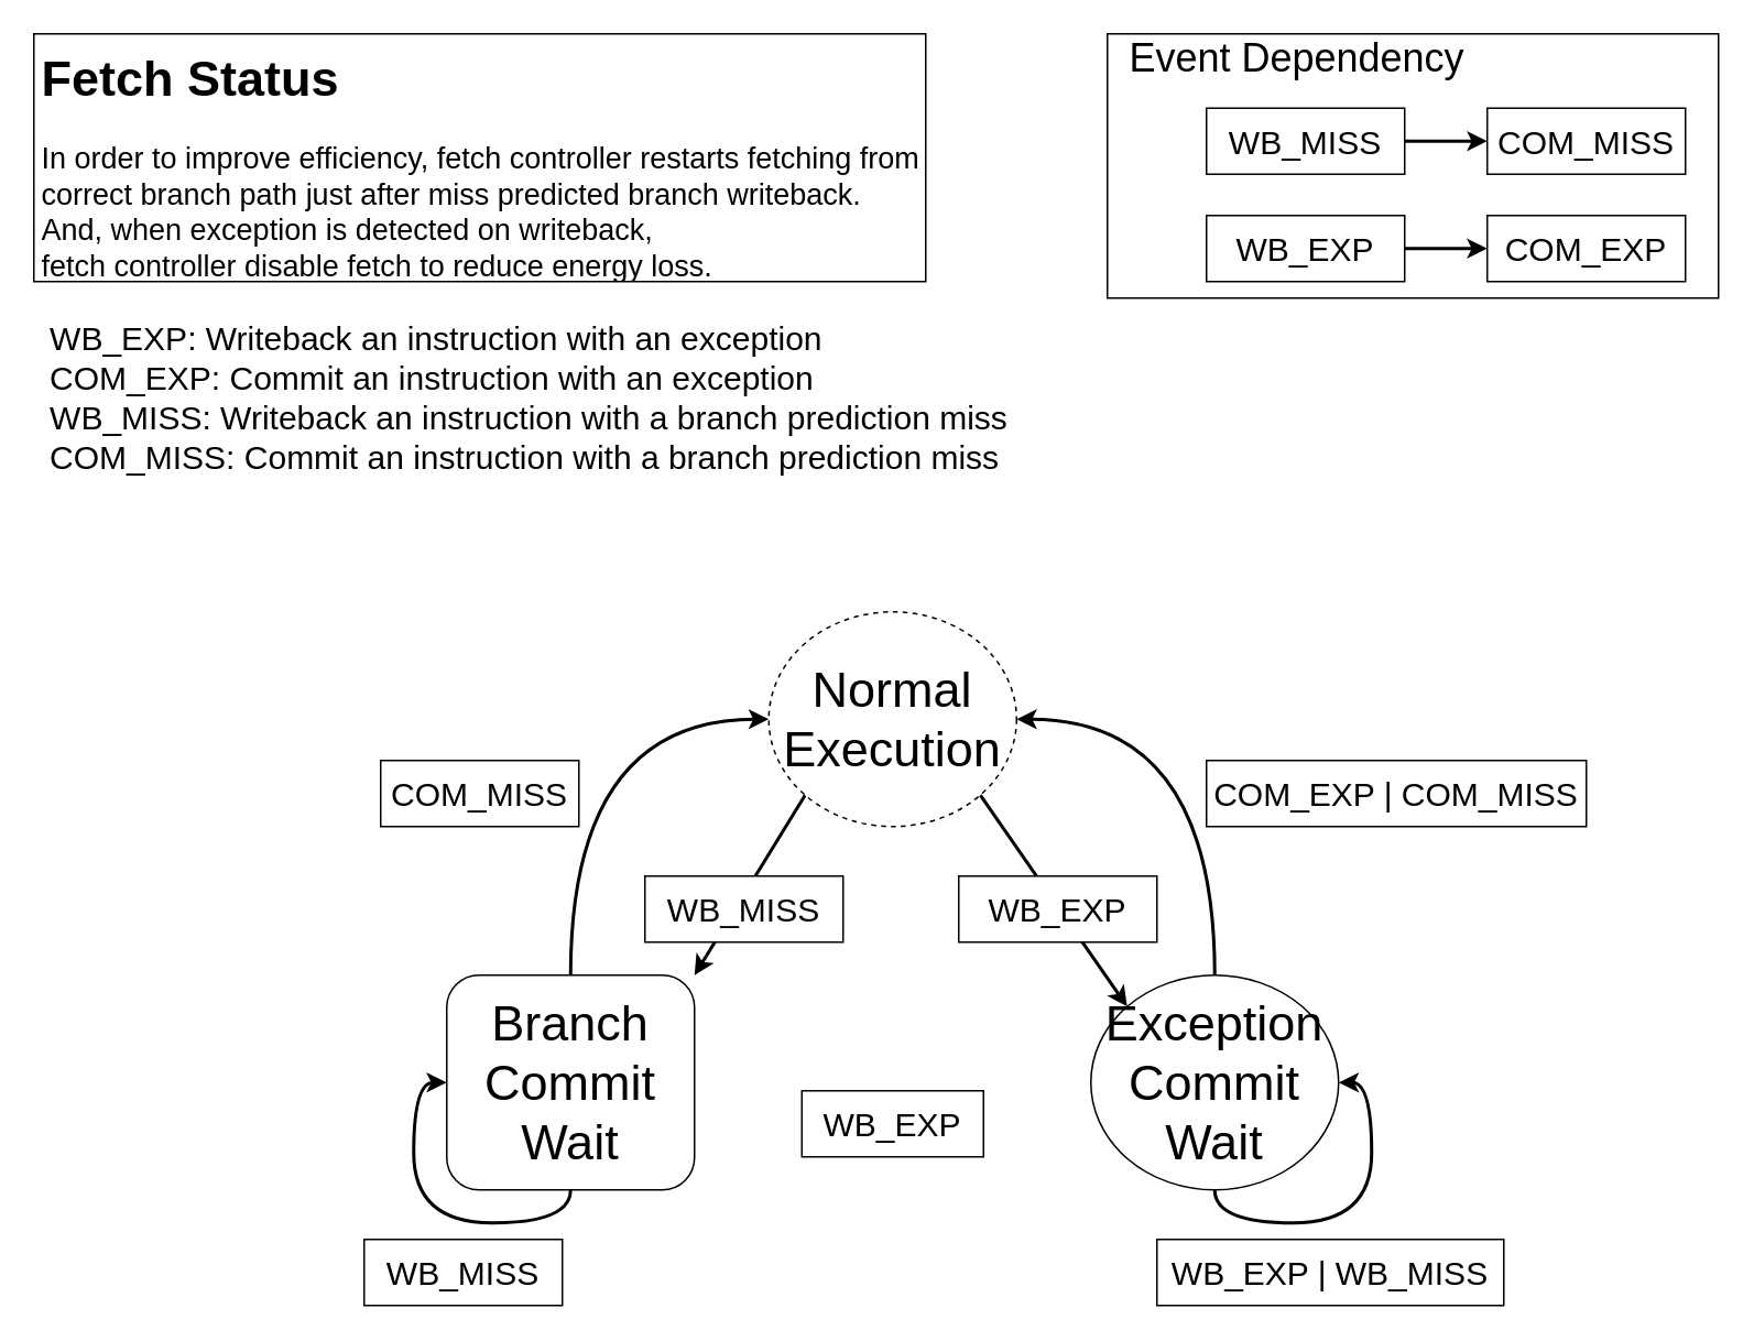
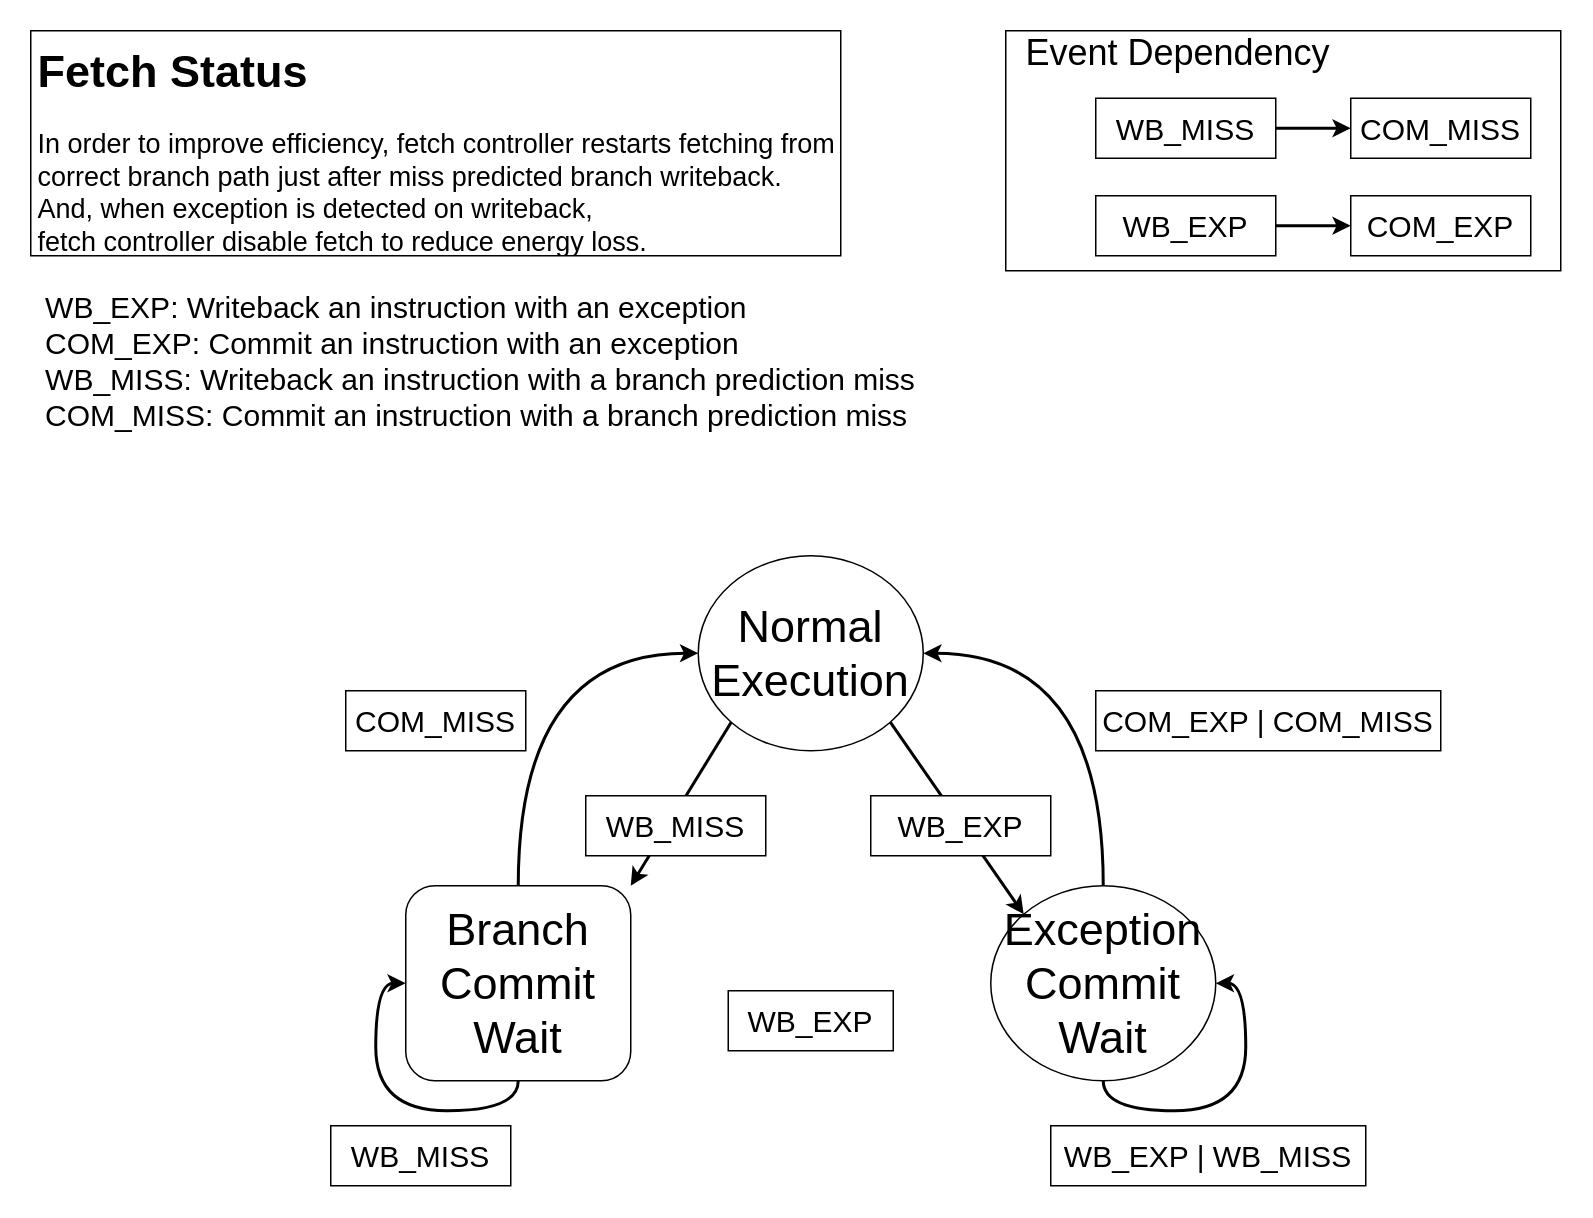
  <mxCell id="0" />
  <mxCell id="1" parent="0" />
  <mxCell id="2" value="&lt;h1 style=&quot;font-size: 30px&quot;&gt;&lt;font style=&quot;font-size: 30px&quot;&gt;Fetch Status&lt;/font&gt;&lt;/h1&gt;&lt;p style=&quot;font-size: 18px&quot;&gt;In order to improve efficiency, fetch controller restarts fetching from correct branch path just after miss predicted branch writeback.&lt;br&gt;And, when exception is detected on writeback,&lt;br&gt;fetch controller disable fetch to reduce energy loss.&lt;/p&gt;" style="text;html=1;spacing=5;spacingTop=-20;whiteSpace=wrap;overflow=hidden;strokeColor=#000000;" vertex="1" parent="1"><mxGeometry x="20" y="20" width="540" height="150" as="geometry" /></mxCell>
  <mxCell id="3" style="edgeStyle=orthogonalEdgeStyle;curved=1;rounded=0;orthogonalLoop=1;jettySize=auto;html=1;exitX=0.5;exitY=0;exitDx=0;exitDy=0;entryX=0;entryY=0.5;entryDx=0;entryDy=0;strokeWidth=2;" edge="1" parent="1" source="4" target="7"><mxGeometry relative="1" as="geometry" /></mxCell>
  <mxCell id="4" value="&lt;font style=&quot;font-size: 30px&quot;&gt;Branch&lt;br&gt;Commit&lt;br&gt;Wait&lt;br&gt;&lt;/font&gt;" style="whiteSpace=wrap;html=1;rounded=1;" vertex="1" parent="1"><mxGeometry x="270" y="590" width="150" height="130" as="geometry" /></mxCell>
  <mxCell id="5" style="orthogonalLoop=1;jettySize=auto;html=1;exitX=0;exitY=1;exitDx=0;exitDy=0;entryX=1;entryY=0;entryDx=0;entryDy=0;strokeWidth=2;" edge="1" parent="1" source="7" target="4"><mxGeometry relative="1" as="geometry" /></mxCell>
  <mxCell id="6" style="edgeStyle=none;orthogonalLoop=1;jettySize=auto;html=1;exitX=1;exitY=1;exitDx=0;exitDy=0;entryX=0;entryY=0;entryDx=0;entryDy=0;strokeWidth=2;" edge="1" parent="1" source="7" target="9"><mxGeometry relative="1" as="geometry" /></mxCell>
- <mxCell id="7" value="&lt;font style=&quot;font-size: 30px&quot;&gt;Normal&lt;br&gt;Execution&lt;br&gt;&lt;/font&gt;" style="ellipse;whiteSpace=wrap;html=1;dashed=1;" vertex="1" parent="1"><mxGeometry x="465" y="370" width="150" height="130" as="geometry" /></mxCell>
+ <mxCell id="7" value="&lt;font style=&quot;font-size: 30px&quot;&gt;Normal&lt;br&gt;Execution&lt;br&gt;&lt;/font&gt;" style="ellipse;whiteSpace=wrap;html=1;" vertex="1" parent="1"><mxGeometry x="465" y="370" width="150" height="130" as="geometry" /></mxCell>
  <mxCell id="8" style="edgeStyle=orthogonalEdgeStyle;curved=1;rounded=0;orthogonalLoop=1;jettySize=auto;html=1;exitX=0.5;exitY=0;exitDx=0;exitDy=0;entryX=1;entryY=0.5;entryDx=0;entryDy=0;strokeWidth=2;" edge="1" parent="1" source="9" target="7"><mxGeometry relative="1" as="geometry" /></mxCell>
  <mxCell id="9" value="&lt;font style=&quot;font-size: 30px&quot;&gt;Exception&lt;br&gt;Commit&lt;br&gt;Wait&lt;br&gt;&lt;/font&gt;" style="ellipse;whiteSpace=wrap;html=1;" vertex="1" parent="1"><mxGeometry x="660" y="590" width="150" height="130" as="geometry" /></mxCell>
  <mxCell id="10" value="&lt;div style=&quot;text-align: left&quot;&gt;&lt;span style=&quot;font-size: 20px&quot;&gt;WB_EXP: Writeback an instruction with an exception&lt;/span&gt;&lt;/div&gt;&lt;font style=&quot;font-size: 20px&quot;&gt;&lt;div style=&quot;text-align: left&quot;&gt;&lt;span&gt;COM_EXP: Commit an instruction with an exception&lt;/span&gt;&lt;/div&gt;&lt;div style=&quot;text-align: left&quot;&gt;&lt;span&gt;WB_MISS: Writeback an instruction with a branch prediction miss&lt;/span&gt;&lt;/div&gt;&lt;div style=&quot;text-align: left&quot;&gt;&lt;span&gt;COM_MISS: Commit an instruction with a branch prediction miss&lt;/span&gt;&lt;/div&gt;&lt;/font&gt;" style="text;html=1;strokeColor=none;fillColor=none;align=center;verticalAlign=middle;whiteSpace=wrap;" vertex="1" parent="1"><mxGeometry x="20" y="180" width="600" height="120" as="geometry" /></mxCell>
  <mxCell id="11" value="&lt;font style=&quot;font-size: 20px&quot;&gt;WB_EXP&lt;/font&gt;" style="text;html=1;align=center;verticalAlign=middle;whiteSpace=wrap;fillColor=#ffffff;strokeColor=#000000;" vertex="1" parent="1"><mxGeometry x="485" y="660" width="110" height="40" as="geometry" /></mxCell>
  <mxCell id="12" style="edgeStyle=orthogonalEdgeStyle;curved=1;rounded=0;orthogonalLoop=1;jettySize=auto;html=1;exitX=0.5;exitY=1;exitDx=0;exitDy=0;entryX=1;entryY=0.5;entryDx=0;entryDy=0;strokeWidth=2;" edge="1" parent="1" source="9" target="9"><mxGeometry relative="1" as="geometry" /></mxCell>
  <mxCell id="13" value="&lt;font style=&quot;font-size: 20px&quot;&gt;WB_EXP | WB_MISS&lt;/font&gt;" style="text;html=1;align=center;verticalAlign=middle;whiteSpace=wrap;fillColor=#ffffff;strokeColor=#000000;" vertex="1" parent="1"><mxGeometry x="700" y="750" width="210" height="40" as="geometry" /></mxCell>
  <mxCell id="14" style="edgeStyle=orthogonalEdgeStyle;curved=1;rounded=0;orthogonalLoop=1;jettySize=auto;html=1;exitX=0.5;exitY=1;exitDx=0;exitDy=0;entryX=0;entryY=0.5;entryDx=0;entryDy=0;strokeWidth=2;" edge="1" parent="1" source="4" target="4"><mxGeometry relative="1" as="geometry"><Array as="points"><mxPoint x="345" y="740" /><mxPoint x="250" y="740" /><mxPoint x="250" y="655" /></Array></mxGeometry></mxCell>
  <mxCell id="15" value="&lt;font style=&quot;font-size: 20px&quot;&gt;WB_MISS&lt;/font&gt;" style="text;html=1;align=center;verticalAlign=middle;whiteSpace=wrap;fillColor=#ffffff;strokeColor=#000000;" vertex="1" parent="1"><mxGeometry x="220" y="750" width="120" height="40" as="geometry" /></mxCell>
  <mxCell id="16" value="&lt;font style=&quot;font-size: 20px&quot;&gt;WB_MISS&lt;/font&gt;" style="text;html=1;align=center;verticalAlign=middle;whiteSpace=wrap;fillColor=#ffffff;strokeColor=#000000;" vertex="1" parent="1"><mxGeometry x="390" y="530" width="120" height="40" as="geometry" /></mxCell>
  <mxCell id="17" value="&lt;font style=&quot;font-size: 20px&quot;&gt;WB_EXP&lt;/font&gt;" style="text;html=1;align=center;verticalAlign=middle;whiteSpace=wrap;fillColor=#ffffff;strokeColor=#000000;" vertex="1" parent="1"><mxGeometry x="580" y="530" width="120" height="40" as="geometry" /></mxCell>
  <mxCell id="18" value="" style="group" vertex="1" connectable="0" parent="1"><mxGeometry x="650" y="20" width="390" height="160" as="geometry" /></mxCell>
  <mxCell id="19" value="" style="rounded=0;whiteSpace=wrap;html=1;strokeColor=#000000;fillColor=#ffffff;" vertex="1" parent="18"><mxGeometry x="20" width="370" height="160" as="geometry" /></mxCell>
  <mxCell id="20" value="&lt;font style=&quot;font-size: 20px&quot;&gt;WB_MISS&lt;/font&gt;" style="text;html=1;align=center;verticalAlign=middle;whiteSpace=wrap;fillColor=#ffffff;strokeColor=#000000;" vertex="1" parent="18"><mxGeometry x="80" y="45" width="120" height="40" as="geometry" /></mxCell>
  <mxCell id="21" value="&lt;font style=&quot;font-size: 20px&quot;&gt;COM_MISS&lt;/font&gt;" style="text;html=1;align=center;verticalAlign=middle;whiteSpace=wrap;fillColor=#ffffff;strokeColor=#000000;" vertex="1" parent="18"><mxGeometry x="250" y="45" width="120" height="40" as="geometry" /></mxCell>
  <mxCell id="22" style="edgeStyle=orthogonalEdgeStyle;curved=1;rounded=0;orthogonalLoop=1;jettySize=auto;html=1;exitX=1;exitY=0.5;exitDx=0;exitDy=0;entryX=0;entryY=0.5;entryDx=0;entryDy=0;strokeWidth=2;" edge="1" parent="18" source="20" target="21"><mxGeometry relative="1" as="geometry" /></mxCell>
  <mxCell id="23" value="&lt;font style=&quot;font-size: 20px&quot;&gt;WB_EXP&lt;/font&gt;" style="text;html=1;align=center;verticalAlign=middle;whiteSpace=wrap;fillColor=#ffffff;strokeColor=#000000;" vertex="1" parent="18"><mxGeometry x="80" y="110" width="120" height="40" as="geometry" /></mxCell>
  <mxCell id="24" value="&lt;font style=&quot;font-size: 20px&quot;&gt;COM_EXP&lt;/font&gt;" style="text;html=1;align=center;verticalAlign=middle;whiteSpace=wrap;fillColor=#ffffff;strokeColor=#000000;" vertex="1" parent="18"><mxGeometry x="250" y="110" width="120" height="40" as="geometry" /></mxCell>
  <mxCell id="25" style="edgeStyle=orthogonalEdgeStyle;curved=1;rounded=0;orthogonalLoop=1;jettySize=auto;html=1;exitX=1;exitY=0.5;exitDx=0;exitDy=0;entryX=0;entryY=0.5;entryDx=0;entryDy=0;strokeWidth=2;" edge="1" parent="18" source="23" target="24"><mxGeometry relative="1" as="geometry" /></mxCell>
  <mxCell id="26" value="&lt;font style=&quot;font-size: 24px&quot;&gt;Event Dependency&lt;/font&gt;" style="text;html=1;strokeColor=none;fillColor=none;align=center;verticalAlign=middle;whiteSpace=wrap;rounded=0;" vertex="1" parent="18"><mxGeometry width="270" height="30" as="geometry" /></mxCell>
  <mxCell id="27" value="&lt;font style=&quot;font-size: 20px&quot;&gt;COM_EXP | COM_MISS&lt;/font&gt;" style="text;html=1;align=center;verticalAlign=middle;whiteSpace=wrap;fillColor=#ffffff;strokeColor=#000000;" vertex="1" parent="1"><mxGeometry x="730" y="460" width="230" height="40" as="geometry" /></mxCell>
  <mxCell id="28" value="&lt;font style=&quot;font-size: 20px&quot;&gt;COM_MISS&lt;/font&gt;" style="text;html=1;align=center;verticalAlign=middle;whiteSpace=wrap;fillColor=#ffffff;strokeColor=#000000;" vertex="1" parent="1"><mxGeometry x="230" y="460" width="120" height="40" as="geometry" /></mxCell>
